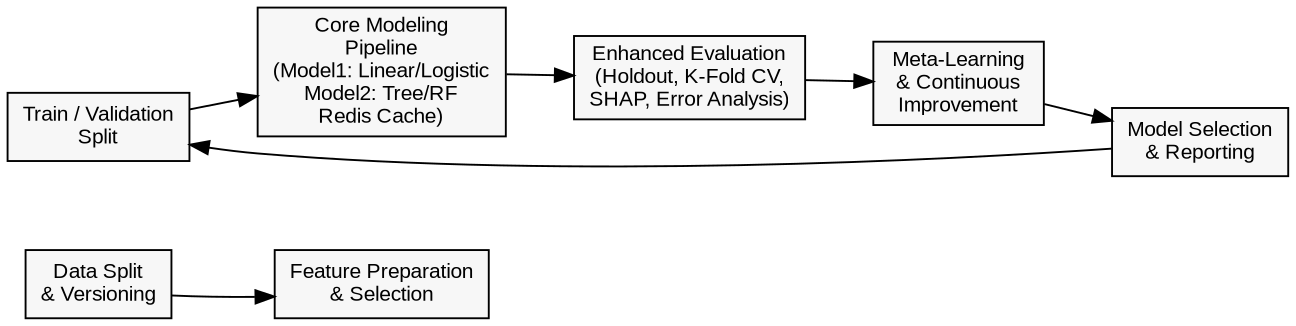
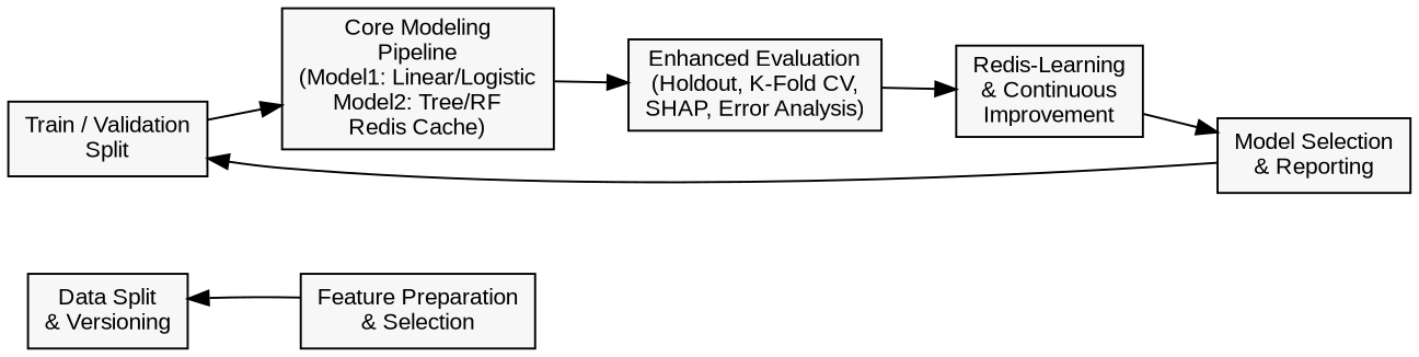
  digraph {
    fontname="Liberation Sans"
    rankdir=LR
    node [fillcolor="#f7f7f7" fontname="Liberation Sans" fontsize=11 penwidth=1 shape=box style=filled]
    edge [fontname="Liberation Sans"]
    n1 [label="Data Split\n& Versioning"]
    n2 [label="Feature Preparation\n& Selection"]
    n3 [label="Train / Validation\nSplit"]
    n4 [label="Core Modeling\nPipeline\n(Model1: Linear/Logistic\nModel2: Tree/RF\nRedis Cache)"]
    n5 [label="Enhanced Evaluation\n(Holdout, K-Fold CV,\nSHAP, Error Analysis)"]
-   n6 [label="Meta-Learning\n& Continuous\nImprovement"]
+   n6 [label="Redis-Learning\n& Continuous\nImprovement"]
    n7 [label="Model Selection\n& Reporting"]
-   n1 -> n2
+   n2 -> n1
    n3 -> n4
    n4 -> n5
    n5 -> n6
    n6 -> n7
    n7 -> n3
  }
